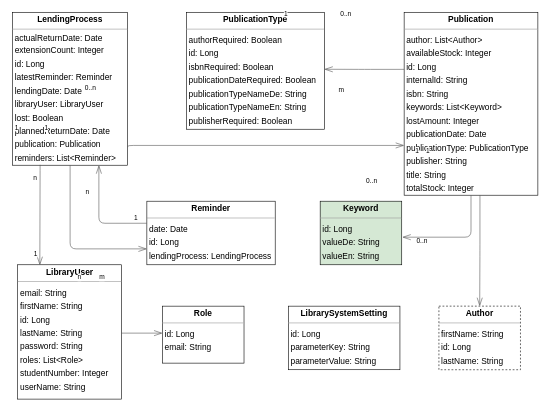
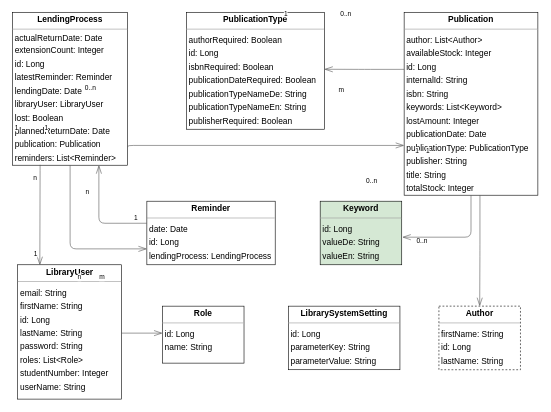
  <mxCell id="0" />
  <mxCell id="1" parent="0" />
  <mxCell id="2" value="&lt;p style=&quot;margin:0px;margin-top:4px;text-align:center;&quot;&gt;&lt;b&gt;Author&lt;/b&gt;&lt;/p&gt;&lt;hr size=&quot;1&quot;&gt;&lt;p style=&quot;margin:0 0 0 4px;line-height:1.6;&quot;&gt;firstName: String&lt;/p&gt;&lt;p style=&quot;margin:0 0 0 4px;line-height:1.6;&quot;&gt; id: Long&lt;br&gt; lastName: String&lt;/p&gt;" style="verticalAlign=top;align=left;overflow=fill;fontSize=14;fontFamily=Helvetica;html=1;rounded=0;shadow=0;comic=0;labelBackgroundColor=none;strokeWidth=1;dashed=1;" parent="1" vertex="1"><mxGeometry x="731" y="510" width="136" height="106" as="geometry" /></mxCell>
  <mxCell id="3" value="&lt;p style=&quot;margin:0px;margin-top:4px;text-align:center;&quot;&gt;&lt;b&gt;Keyword&lt;/b&gt;&lt;/p&gt;&lt;hr size=&quot;1&quot;&gt;&lt;p style=&quot;margin:0 0 0 4px;line-height:1.6;&quot;&gt; id: Long&lt;br&gt; valueDe: String&lt;br&gt; valueEn: String&lt;/p&gt;" style="verticalAlign=top;align=left;overflow=fill;fontSize=14;fontFamily=Helvetica;html=1;rounded=0;shadow=0;comic=0;labelBackgroundColor=none;strokeWidth=1;fillColor=#d5e8d4;" parent="1" vertex="1"><mxGeometry x="533" y="335" width="136" height="106" as="geometry" /></mxCell>
  <mxCell id="4" value="&lt;p style=&quot;margin:0px;margin-top:4px;text-align:center;&quot;&gt;&lt;b&gt;LibraryUser&lt;/b&gt;&lt;/p&gt;&lt;hr size=&quot;1&quot;&gt;&lt;p style=&quot;margin:0 0 0 4px;line-height:1.6;&quot;&gt;email: String &lt;/p&gt;&lt;p style=&quot;margin:0 0 0 4px;line-height:1.6;&quot;&gt;firstName: String&lt;/p&gt;&lt;p style=&quot;margin:0 0 0 4px;line-height:1.6;&quot;&gt;id: Long&lt;/p&gt;&lt;p style=&quot;margin:0 0 0 4px;line-height:1.6;&quot;&gt;lastName: String&lt;/p&gt;&lt;p style=&quot;margin:0 0 0 4px;line-height:1.6;&quot;&gt;password: String&lt;/p&gt;&lt;p style=&quot;margin:0 0 0 4px;line-height:1.6;&quot;&gt;roles: List&amp;lt;Role&amp;gt;&lt;/p&gt;&lt;p style=&quot;margin:0 0 0 4px;line-height:1.6;&quot;&gt; studentNumber: Integer&lt;br&gt; userName: String&lt;/p&gt;" style="verticalAlign=top;align=left;overflow=fill;fontSize=14;fontFamily=Helvetica;html=1;rounded=0;shadow=0;comic=0;labelBackgroundColor=none;strokeWidth=1;" parent="1" vertex="1"><mxGeometry x="28.5" y="441" width="173" height="224" as="geometry" /></mxCell>
  <mxCell id="5" value="&lt;p style=&quot;margin:0px;margin-top:4px;text-align:center;&quot;&gt;&lt;b&gt;LendingProcess&lt;/b&gt;&lt;/p&gt;&lt;hr size=&quot;1&quot;&gt;&lt;div&gt;&amp;nbsp;actualReturnDate: Date &lt;/div&gt;&lt;p style=&quot;margin:0 0 0 4px;line-height:1.6;&quot;&gt;extensionCount: Integer&lt;/p&gt;&lt;p style=&quot;margin:0 0 0 4px;line-height:1.6;&quot;&gt;id: Long&lt;/p&gt;&lt;p style=&quot;margin:0 0 0 4px;line-height:1.6;&quot;&gt;latestReminder: Reminder&lt;/p&gt;&lt;p style=&quot;margin:0 0 0 4px;line-height:1.6;&quot;&gt;lendingDate: Date&lt;/p&gt;&lt;p style=&quot;margin:0 0 0 4px;line-height:1.6;&quot;&gt;libraryUser: LibraryUser&lt;/p&gt;&lt;p style=&quot;margin:0 0 0 4px;line-height:1.6;&quot;&gt;lost: Boolean&lt;/p&gt;&lt;p style=&quot;margin:0 0 0 4px;line-height:1.6;&quot;&gt;plannedReturnDate: Date&lt;/p&gt;&lt;p style=&quot;margin:0 0 0 4px;line-height:1.6;&quot;&gt;publication: Publication&lt;/p&gt;&lt;p style=&quot;margin:0 0 0 4px;line-height:1.6;&quot;&gt;reminders: List&amp;lt;Reminder&amp;gt;&lt;/p&gt;&lt;p style=&quot;margin:0 0 0 4px;line-height:1.6;&quot;&gt;returned: Boolean&lt;/p&gt;" style="verticalAlign=top;align=left;overflow=fill;fontSize=14;fontFamily=Helvetica;html=1;rounded=0;shadow=0;comic=0;labelBackgroundColor=none;strokeWidth=1;" parent="1" vertex="1"><mxGeometry x="20" y="20" width="192" height="255" as="geometry" /></mxCell>
  <mxCell id="6" value="&lt;p style=&quot;margin:0px;margin-top:4px;text-align:center;&quot;&gt;&lt;b&gt;LibrarySystemSetting&lt;/b&gt;&lt;/p&gt;&lt;hr size=&quot;1&quot;/&gt;&lt;p style=&quot;margin:0 0 0 4px;line-height:1.6;&quot;&gt; id: Long&lt;br/&gt; parameterKey: String&lt;br/&gt; parameterValue: String&lt;/p&gt;" style="verticalAlign=top;align=left;overflow=fill;fontSize=14;fontFamily=Helvetica;html=1;rounded=0;shadow=0;comic=0;labelBackgroundColor=none;strokeWidth=1;" parent="1" vertex="1"><mxGeometry x="480" y="510" width="186" height="106" as="geometry" /></mxCell>
  <mxCell id="7" value="&lt;p style=&quot;margin:0px;margin-top:4px;text-align:center;&quot;&gt;&lt;b&gt;Publication&lt;/b&gt;&lt;/p&gt;&lt;hr size=&quot;1&quot;&gt;&lt;p style=&quot;margin:0 0 0 4px;line-height:1.6;&quot;&gt;author: List&amp;lt;Author&amp;gt;&lt;/p&gt;&lt;p style=&quot;margin:0 0 0 4px;line-height:1.6;&quot;&gt;availableStock: Integer&lt;/p&gt;&lt;p style=&quot;margin:0 0 0 4px;line-height:1.6;&quot;&gt;id: Long&lt;/p&gt;&lt;p style=&quot;margin:0 0 0 4px;line-height:1.6;&quot;&gt;internalId: String&lt;/p&gt;&lt;p style=&quot;margin:0 0 0 4px;line-height:1.6;&quot;&gt;isbn: String&lt;/p&gt;&lt;p style=&quot;margin:0 0 0 4px;line-height:1.6;&quot;&gt;keywords: List&amp;lt;Keyword&amp;gt;&lt;/p&gt;&lt;p style=&quot;margin:0 0 0 4px;line-height:1.6;&quot;&gt;lostAmount: Integer&lt;/p&gt;&lt;p style=&quot;margin:0 0 0 4px;line-height:1.6;&quot;&gt;publicationDate: Date&lt;/p&gt;&lt;p style=&quot;margin:0 0 0 4px;line-height:1.6;&quot;&gt; publicationType: PublicationType&lt;/p&gt;&lt;p style=&quot;margin:0 0 0 4px;line-height:1.6;&quot;&gt;publisher: String&lt;/p&gt;&lt;p style=&quot;margin:0 0 0 4px;line-height:1.6;&quot;&gt;title: String&lt;/p&gt;&lt;p style=&quot;margin:0 0 0 4px;line-height:1.6;&quot;&gt;totalStock: Integer&lt;br&gt;&lt;br&gt;&lt;/p&gt;" style="verticalAlign=top;align=left;overflow=fill;fontSize=14;fontFamily=Helvetica;html=1;rounded=0;shadow=0;comic=0;labelBackgroundColor=none;strokeWidth=1;" parent="1" vertex="1"><mxGeometry x="673" y="20" width="223" height="305" as="geometry" /></mxCell>
  <mxCell id="8" value="&lt;p style=&quot;margin:0px;margin-top:4px;text-align:center;&quot;&gt;&lt;b&gt;PublicationType&lt;/b&gt;&lt;/p&gt;&lt;hr size=&quot;1&quot;&gt;&lt;p style=&quot;margin:0 0 0 4px;line-height:1.6;&quot;&gt;authorRequired: Boolean&lt;/p&gt;&lt;p style=&quot;margin:0 0 0 4px;line-height:1.6;&quot;&gt;id: Long&lt;/p&gt;&lt;p style=&quot;margin:0 0 0 4px;line-height:1.6;&quot;&gt;isbnRequired: Boolean&lt;/p&gt;&lt;p style=&quot;margin:0 0 0 4px;line-height:1.6;&quot;&gt;publicationDateRequired: Boolean&lt;/p&gt;&lt;p style=&quot;margin:0 0 0 4px;line-height:1.6;&quot;&gt;publicationTypeNameDe: String&lt;/p&gt;&lt;p style=&quot;margin:0 0 0 4px;line-height:1.6;&quot;&gt;publicationTypeNameEn: String&lt;br&gt; publisherRequired: Boolean&lt;br&gt;&lt;br&gt;&lt;/p&gt;" style="verticalAlign=top;align=left;overflow=fill;fontSize=14;fontFamily=Helvetica;html=1;rounded=0;shadow=0;comic=0;labelBackgroundColor=none;strokeWidth=1;" parent="1" vertex="1"><mxGeometry x="310" y="20" width="230" height="195" as="geometry" /></mxCell>
  <mxCell id="9" value="&lt;p style=&quot;margin:0px;margin-top:4px;text-align:center;&quot;&gt;&lt;b&gt;Reminder&lt;/b&gt;&lt;/p&gt;&lt;hr size=&quot;1&quot;&gt;&lt;p style=&quot;margin:0 0 0 4px;line-height:1.6;&quot;&gt;date: Date &lt;/p&gt;&lt;p style=&quot;margin:0 0 0 4px;line-height:1.6;&quot;&gt;id: Long&lt;br&gt; lendingProcess: LendingProcess&lt;br&gt;&lt;br&gt;&lt;/p&gt;" style="verticalAlign=top;align=left;overflow=fill;fontSize=14;fontFamily=Helvetica;html=1;rounded=0;shadow=0;comic=0;labelBackgroundColor=none;strokeWidth=1;" parent="1" vertex="1"><mxGeometry x="244" y="335" width="214" height="106" as="geometry" /></mxCell>
- <mxCell id="10" value="&lt;p style=&quot;margin:0px;margin-top:4px;text-align:center;&quot;&gt;&lt;b&gt;Role&lt;/b&gt;&lt;/p&gt;&lt;hr size=&quot;1&quot;&gt;&lt;p style=&quot;margin:0 0 0 4px;line-height:1.6;&quot;&gt;id: Long&lt;/p&gt;&lt;p style=&quot;margin:0 0 0 4px;line-height:1.6;&quot;&gt; email: String&lt;br&gt;&lt;/p&gt;" style="verticalAlign=top;align=left;overflow=fill;fontSize=14;fontFamily=Helvetica;html=1;rounded=0;shadow=0;comic=0;labelBackgroundColor=none;strokeWidth=1;" parent="1" vertex="1"><mxGeometry x="270" y="510" width="136" height="95" as="geometry" /></mxCell>
+ <mxCell id="10" value="&lt;p style=&quot;margin:0px;margin-top:4px;text-align:center;&quot;&gt;&lt;b&gt;Role&lt;/b&gt;&lt;/p&gt;&lt;hr size=&quot;1&quot;&gt;&lt;p style=&quot;margin:0 0 0 4px;line-height:1.6;&quot;&gt;id: Long&lt;/p&gt;&lt;p style=&quot;margin:0 0 0 4px;line-height:1.6;&quot;&gt; name: String&lt;br&gt;&lt;/p&gt;" style="verticalAlign=top;align=left;overflow=fill;fontSize=14;fontFamily=Helvetica;html=1;rounded=0;shadow=0;comic=0;labelBackgroundColor=none;strokeWidth=1;" parent="1" vertex="1"><mxGeometry x="270" y="510" width="136" height="95" as="geometry" /></mxCell>
  <mxCell id="11" value="" style="html=1;rounded=1;edgeStyle=orthogonalEdgeStyle;dashed=0;startArrow=diamondThinstartSize=12;endArrow=openThin;endSize=12;strokeColor=#595959;" parent="1" edge="1"><mxGeometry width="50" height="50" relative="1" as="geometry"><Array as="points"><mxPoint x="212" y="242" /></Array><mxPoint x="212" y="245" as="sourcePoint" /><mxPoint x="673" y="242" as="targetPoint" /></mxGeometry></mxCell>
  <mxCell id="12" value="m" style="edgeLabel;resizable=0;html=1;align=left;verticalAlign=top;strokeColor=default;" parent="11" connectable="0" vertex="1"><mxGeometry x="562" y="136" as="geometry" /></mxCell>
  <mxCell id="13" value="0..n" style="edgeLabel;resizable=0;html=1;align=left;verticalAlign=top;strokeColor=default;" parent="11" connectable="0" vertex="1"><mxGeometry x="139" y="133" as="geometry" /></mxCell>
  <mxCell id="14" value="" style="html=1;rounded=1;edgeStyle=orthogonalEdgeStyle;dashed=0;startArrow=diamondThinstartSize=12;endArrow=openThin;endSize=12;strokeColor=#595959;exitX=0.500;exitY=1.000;exitDx=0;exitDy=0;entryX=0;entryY=0.75;entryDx=0;entryDy=0;" parent="1" source="5" target="9" edge="1"><mxGeometry width="50" height="50" relative="1" as="geometry"><Array as="points"><mxPoint x="116" y="415" /><mxPoint x="244" y="415" /></Array><mxPoint x="362" y="453" as="targetPoint" /></mxGeometry></mxCell>
  <mxCell id="15" value="" style="edgeLabel;resizable=0;html=1;align=left;verticalAlign=top;strokeColor=default;" parent="14" connectable="0" vertex="1"><mxGeometry x="22" y="375" as="geometry" /></mxCell>
  <mxCell id="16" value="" style="html=1;rounded=1;edgeStyle=orthogonalEdgeStyle;dashed=0;startArrow=diamondThinstartSize=12;endArrow=openThin;endSize=12;strokeColor=#595959;" parent="1" edge="1"><mxGeometry width="50" height="50" relative="1" as="geometry"><Array as="points"><mxPoint x="270" y="555" /></Array><mxPoint x="201" y="555" as="sourcePoint" /><mxPoint x="270" y="555" as="targetPoint" /></mxGeometry></mxCell>
  <mxCell id="17" value="n" style="edgeLabel;resizable=0;html=1;align=left;verticalAlign=top;strokeColor=default;" parent="16" connectable="0" vertex="1"><mxGeometry x="127" y="449" as="geometry" /></mxCell>
  <mxCell id="18" value="m" style="edgeLabel;resizable=0;html=1;align=left;verticalAlign=top;strokeColor=default;" parent="16" connectable="0" vertex="1"><mxGeometry x="163" y="449" as="geometry" /></mxCell>
  <mxCell id="19" value="" style="html=1;rounded=1;edgeStyle=orthogonalEdgeStyle;dashed=0;startArrow=diamondThinstartSize=12;endArrow=openThin;endSize=12;strokeColor=#595959;exitX=0.567;exitY=1.000;exitDx=0;exitDy=0;entryX=0.5;entryY=0;entryDx=0;entryDy=0;" parent="1" source="7" target="2" edge="1"><mxGeometry width="50" height="50" relative="1" as="geometry"><Array as="points" /></mxGeometry></mxCell>
  <mxCell id="20" value="1" style="edgeLabel;resizable=0;html=1;align=left;verticalAlign=top;strokeColor=default;" parent="19" connectable="0" vertex="1"><mxGeometry x="708" y="238" as="geometry" /></mxCell>
  <mxCell id="21" value="0..n" style="edgeLabel;resizable=0;html=1;align=left;verticalAlign=top;strokeColor=default;" parent="19" connectable="0" vertex="1"><mxGeometry x="692" y="388" as="geometry" /></mxCell>
  <mxCell id="22" value="" style="html=1;rounded=1;edgeStyle=orthogonalEdgeStyle;dashed=0;startArrow=diamondThinstartSize=12;endArrow=openThin;endSize=12;strokeColor=#595959;exitX=0.500;exitY=1.000;exitDx=0;exitDy=0;" parent="1" source="7" edge="1"><mxGeometry width="50" height="50" relative="1" as="geometry"><Array as="points"><mxPoint x="785" y="395" /></Array><mxPoint x="670" y="395" as="targetPoint" /></mxGeometry></mxCell>
  <mxCell id="23" value="1" style="edgeLabel;resizable=0;html=1;align=left;verticalAlign=top;strokeColor=default;" parent="22" connectable="0" vertex="1"><mxGeometry x="690" y="238" as="geometry" /></mxCell>
  <mxCell id="24" value="0..n" style="edgeLabel;resizable=0;html=1;align=left;verticalAlign=top;strokeColor=default;" parent="22" connectable="0" vertex="1"><mxGeometry x="608" y="288" as="geometry" /></mxCell>
  <mxCell id="25" value="" style="edgeLabel;resizable=0;html=1;align=left;verticalAlign=top;strokeColor=default;" parent="22" connectable="0" vertex="1"><mxGeometry x="617" y="553" as="geometry" /></mxCell>
  <mxCell id="26" value="" style="html=1;rounded=1;edgeStyle=orthogonalEdgeStyle;dashed=0;startArrow=diamondThinstartSize=12;endArrow=openThin;endSize=12;strokeColor=#595959;exitX=0.000;exitY=0.312;exitDx=0;exitDy=0;" parent="1" source="7" edge="1"><mxGeometry width="50" height="50" relative="1" as="geometry"><Array as="points" /><mxPoint x="540" y="115" as="targetPoint" /></mxGeometry></mxCell>
  <mxCell id="27" value="0..n" style="edgeLabel;resizable=0;html=1;align=left;verticalAlign=top;strokeColor=default;" parent="26" connectable="0" vertex="1"><mxGeometry x="565" y="9" as="geometry" /></mxCell>
  <mxCell id="28" value="1" style="edgeLabel;resizable=0;html=1;align=left;verticalAlign=top;strokeColor=default;" parent="26" connectable="0" vertex="1"><mxGeometry x="471" y="9" as="geometry" /></mxCell>
  <mxCell id="29" value="" style="html=1;rounded=1;edgeStyle=orthogonalEdgeStyle;dashed=0;startArrow=diamondThinstartSize=12;endArrow=openThin;endSize=12;strokeColor=#595959;exitX=0.000;exitY=0.347;exitDx=0;exitDy=0;entryX=0.75;entryY=1;entryDx=0;entryDy=0;" parent="1" source="9" target="5" edge="1"><mxGeometry width="50" height="50" relative="1" as="geometry"><Array as="points"><mxPoint x="164" y="372" /></Array><mxPoint x="132" y="289" as="targetPoint" /></mxGeometry></mxCell>
  <mxCell id="30" value="1" style="edgeLabel;resizable=0;html=1;align=left;verticalAlign=top;strokeColor=default;" parent="29" connectable="0" vertex="1"><mxGeometry x="22" y="199" as="geometry" /></mxCell>
  <mxCell id="31" value="1" style="edgeLabel;resizable=0;html=1;align=left;verticalAlign=top;strokeColor=default;" parent="29" connectable="0" vertex="1"><mxGeometry x="13" y="205" as="geometry"><mxPoint x="59" y="-5" as="offset" /></mxGeometry></mxCell>
  <mxCell id="32" value="1" style="edgeLabel;resizable=0;html=1;align=left;verticalAlign=top;strokeColor=default;" parent="1" connectable="0" vertex="1"><mxGeometry x="162" y="355" as="geometry"><mxPoint x="59" y="-5" as="offset" /></mxGeometry></mxCell>
  <mxCell id="33" value="" style="html=1;rounded=1;edgeStyle=orthogonalEdgeStyle;dashed=0;startArrow=diamondThinstartSize=12;endArrow=openThin;endSize=12;strokeColor=#595959;entryX=0.214;entryY=0.003;entryDx=0;entryDy=0;entryPerimeter=0;" parent="1" target="4" edge="1"><mxGeometry width="50" height="50" relative="1" as="geometry"><Array as="points"><mxPoint x="66" y="274" /></Array><mxPoint x="66" y="275" as="sourcePoint" /><mxPoint x="67" y="450" as="targetPoint" /></mxGeometry></mxCell>
  <mxCell id="34" value="" style="edgeLabel;resizable=0;html=1;align=left;verticalAlign=top;strokeColor=default;" parent="33" connectable="0" vertex="1"><mxGeometry x="22" y="375" as="geometry" /></mxCell>
  <mxCell id="35" value="n" style="edgeLabel;resizable=0;html=1;align=left;verticalAlign=top;strokeColor=default;" parent="33" connectable="0" vertex="1"><mxGeometry x="140" y="307" as="geometry" /></mxCell>
  <mxCell id="36" value="1" style="edgeLabel;resizable=0;html=1;align=left;verticalAlign=top;strokeColor=default;" parent="1" connectable="0" vertex="1"><mxGeometry x="54" y="410" as="geometry" /></mxCell>
  <mxCell id="37" value="n" style="edgeLabel;resizable=0;html=1;align=left;verticalAlign=top;strokeColor=default;" parent="1" connectable="0" vertex="1"><mxGeometry x="53" y="283" as="geometry" /></mxCell>
